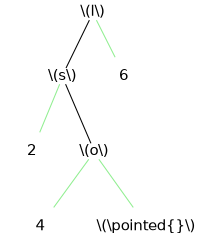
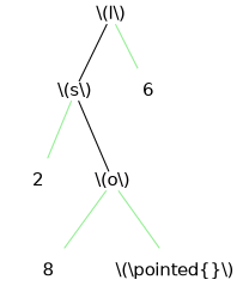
  graph {
    fontname="DejaVu Sans"
    node [shape=none fontname="DejaVu Sans"]
    edge [fontname="DejaVu Sans" color=lightgreen]
    n1 [label="\\(l\\)" shape=plain]
    n2 [label="\\(s\\)" shape=plain]
    6
    2
    n5 [label="\\(o\\)" shape=plain]
-   4
+   4 [label=8]
    n7 [label="\\(\\pointed{}\\)"]
    n1 -- n2 [color=""]
    n1 -- 6
    n2 -- 2
    n2 -- n5 [color=""]
    n5 -- 4
    n5 -- n7
  }
